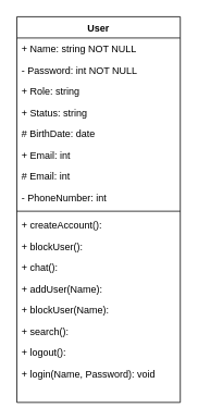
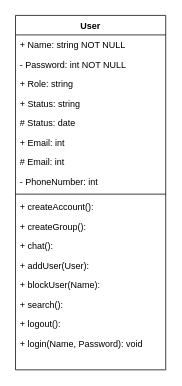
  <mxCell id="0" />
  <mxCell id="1" parent="0" />
  <mxCell id="2" value="User" style="swimlane;fontStyle=1;align=center;verticalAlign=top;childLayout=stackLayout;horizontal=1;startSize=26;horizontalStack=0;resizeParent=1;resizeParentMax=0;resizeLast=0;collapsible=1;marginBottom=0;" parent="1" vertex="1"><mxGeometry x="20" y="20" width="200" height="472" as="geometry" /></mxCell>
  <mxCell id="3" value="+ Name: string NOT NULL" style="text;strokeColor=none;fillColor=none;align=left;verticalAlign=top;spacingLeft=4;spacingRight=4;overflow=hidden;rotatable=0;points=[[0,0.5],[1,0.5]];portConstraint=eastwest;" parent="2" vertex="1"><mxGeometry y="26" width="200" height="26" as="geometry" /></mxCell>
  <mxCell id="4" value="- Password: int NOT NULL" style="text;strokeColor=none;fillColor=none;align=left;verticalAlign=top;spacingLeft=4;spacingRight=4;overflow=hidden;rotatable=0;points=[[0,0.5],[1,0.5]];portConstraint=eastwest;" parent="2" vertex="1"><mxGeometry y="52" width="200" height="26" as="geometry" /></mxCell>
  <mxCell id="5" value="+ Role: string " style="text;strokeColor=none;fillColor=none;align=left;verticalAlign=top;spacingLeft=4;spacingRight=4;overflow=hidden;rotatable=0;points=[[0,0.5],[1,0.5]];portConstraint=eastwest;" parent="2" vertex="1"><mxGeometry y="78" width="200" height="26" as="geometry" /></mxCell>
  <mxCell id="6" value="+ Status: string " style="text;strokeColor=none;fillColor=none;align=left;verticalAlign=top;spacingLeft=4;spacingRight=4;overflow=hidden;rotatable=0;points=[[0,0.5],[1,0.5]];portConstraint=eastwest;" vertex="1" parent="2"><mxGeometry y="104" width="200" height="26" as="geometry" /></mxCell>
- <mxCell id="7" value="# BirthDate: date " style="text;strokeColor=none;fillColor=none;align=left;verticalAlign=top;spacingLeft=4;spacingRight=4;overflow=hidden;rotatable=0;points=[[0,0.5],[1,0.5]];portConstraint=eastwest;" parent="2" vertex="1"><mxGeometry y="130" width="200" height="26" as="geometry" /></mxCell>
+ <mxCell id="7" value="# Status: date " style="text;strokeColor=none;fillColor=none;align=left;verticalAlign=top;spacingLeft=4;spacingRight=4;overflow=hidden;rotatable=0;points=[[0,0.5],[1,0.5]];portConstraint=eastwest;" parent="2" vertex="1"><mxGeometry y="130" width="200" height="26" as="geometry" /></mxCell>
  <mxCell id="8" value="+ Email: int " style="text;strokeColor=none;fillColor=none;align=left;verticalAlign=top;spacingLeft=4;spacingRight=4;overflow=hidden;rotatable=0;points=[[0,0.5],[1,0.5]];portConstraint=eastwest;" parent="2" vertex="1"><mxGeometry y="156" width="200" height="26" as="geometry" /></mxCell>
  <mxCell id="9" value="# Email: int " style="text;strokeColor=none;fillColor=none;align=left;verticalAlign=top;spacingLeft=4;spacingRight=4;overflow=hidden;rotatable=0;points=[[0,0.5],[1,0.5]];portConstraint=eastwest;" parent="2" vertex="1"><mxGeometry y="182" width="200" height="26" as="geometry" /></mxCell>
  <mxCell id="10" value="- PhoneNumber: int " style="text;strokeColor=none;fillColor=none;align=left;verticalAlign=top;spacingLeft=4;spacingRight=4;overflow=hidden;rotatable=0;points=[[0,0.5],[1,0.5]];portConstraint=eastwest;" parent="2" vertex="1"><mxGeometry y="208" width="200" height="26" as="geometry" /></mxCell>
  <mxCell id="11" value="" style="line;strokeWidth=1;fillColor=none;align=left;verticalAlign=middle;spacingTop=-1;spacingLeft=3;spacingRight=3;rotatable=0;labelPosition=right;points=[];portConstraint=eastwest;" parent="2" vertex="1"><mxGeometry y="234" width="200" height="8" as="geometry" /></mxCell>
  <mxCell id="12" value="+ createAccount(): " style="text;strokeColor=none;fillColor=none;align=left;verticalAlign=top;spacingLeft=4;spacingRight=4;overflow=hidden;rotatable=0;points=[[0,0.5],[1,0.5]];portConstraint=eastwest;" parent="2" vertex="1"><mxGeometry y="242" width="200" height="26" as="geometry" /></mxCell>
- <mxCell id="13" value="+ blockUser(): " style="text;strokeColor=none;fillColor=none;align=left;verticalAlign=top;spacingLeft=4;spacingRight=4;overflow=hidden;rotatable=0;points=[[0,0.5],[1,0.5]];portConstraint=eastwest;" parent="2" vertex="1"><mxGeometry y="268" width="200" height="26" as="geometry" /></mxCell>
+ <mxCell id="13" value="+ createGroup(): " style="text;strokeColor=none;fillColor=none;align=left;verticalAlign=top;spacingLeft=4;spacingRight=4;overflow=hidden;rotatable=0;points=[[0,0.5],[1,0.5]];portConstraint=eastwest;" parent="2" vertex="1"><mxGeometry y="268" width="200" height="26" as="geometry" /></mxCell>
  <mxCell id="14" value="+ chat(): " style="text;strokeColor=none;fillColor=none;align=left;verticalAlign=top;spacingLeft=4;spacingRight=4;overflow=hidden;rotatable=0;points=[[0,0.5],[1,0.5]];portConstraint=eastwest;" parent="2" vertex="1"><mxGeometry y="294" width="200" height="26" as="geometry" /></mxCell>
- <mxCell id="15" value="+ addUser(Name): " style="text;strokeColor=none;fillColor=none;align=left;verticalAlign=top;spacingLeft=4;spacingRight=4;overflow=hidden;rotatable=0;points=[[0,0.5],[1,0.5]];portConstraint=eastwest;" parent="2" vertex="1"><mxGeometry y="320" width="200" height="26" as="geometry" /></mxCell>
+ <mxCell id="15" value="+ addUser(User): " style="text;strokeColor=none;fillColor=none;align=left;verticalAlign=top;spacingLeft=4;spacingRight=4;overflow=hidden;rotatable=0;points=[[0,0.5],[1,0.5]];portConstraint=eastwest;" parent="2" vertex="1"><mxGeometry y="320" width="200" height="26" as="geometry" /></mxCell>
  <mxCell id="16" value="+ blockUser(Name): " style="text;strokeColor=none;fillColor=none;align=left;verticalAlign=top;spacingLeft=4;spacingRight=4;overflow=hidden;rotatable=0;points=[[0,0.5],[1,0.5]];portConstraint=eastwest;" parent="2" vertex="1"><mxGeometry y="346" width="200" height="26" as="geometry" /></mxCell>
  <mxCell id="17" value="+ search(): " style="text;strokeColor=none;fillColor=none;align=left;verticalAlign=top;spacingLeft=4;spacingRight=4;overflow=hidden;rotatable=0;points=[[0,0.5],[1,0.5]];portConstraint=eastwest;" parent="2" vertex="1"><mxGeometry y="372" width="200" height="26" as="geometry" /></mxCell>
  <mxCell id="18" value="+ logout(): " style="text;strokeColor=none;fillColor=none;align=left;verticalAlign=top;spacingLeft=4;spacingRight=4;overflow=hidden;rotatable=0;points=[[0,0.5],[1,0.5]];portConstraint=eastwest;" parent="2" vertex="1"><mxGeometry y="398" width="200" height="26" as="geometry" /></mxCell>
  <mxCell id="19" value="+ login(Name, Password): void " style="text;strokeColor=none;fillColor=none;align=left;verticalAlign=top;spacingLeft=4;spacingRight=4;overflow=hidden;rotatable=0;points=[[0,0.5],[1,0.5]];portConstraint=eastwest;" parent="2" vertex="1"><mxGeometry y="424" width="200" height="48" as="geometry" /></mxCell>
